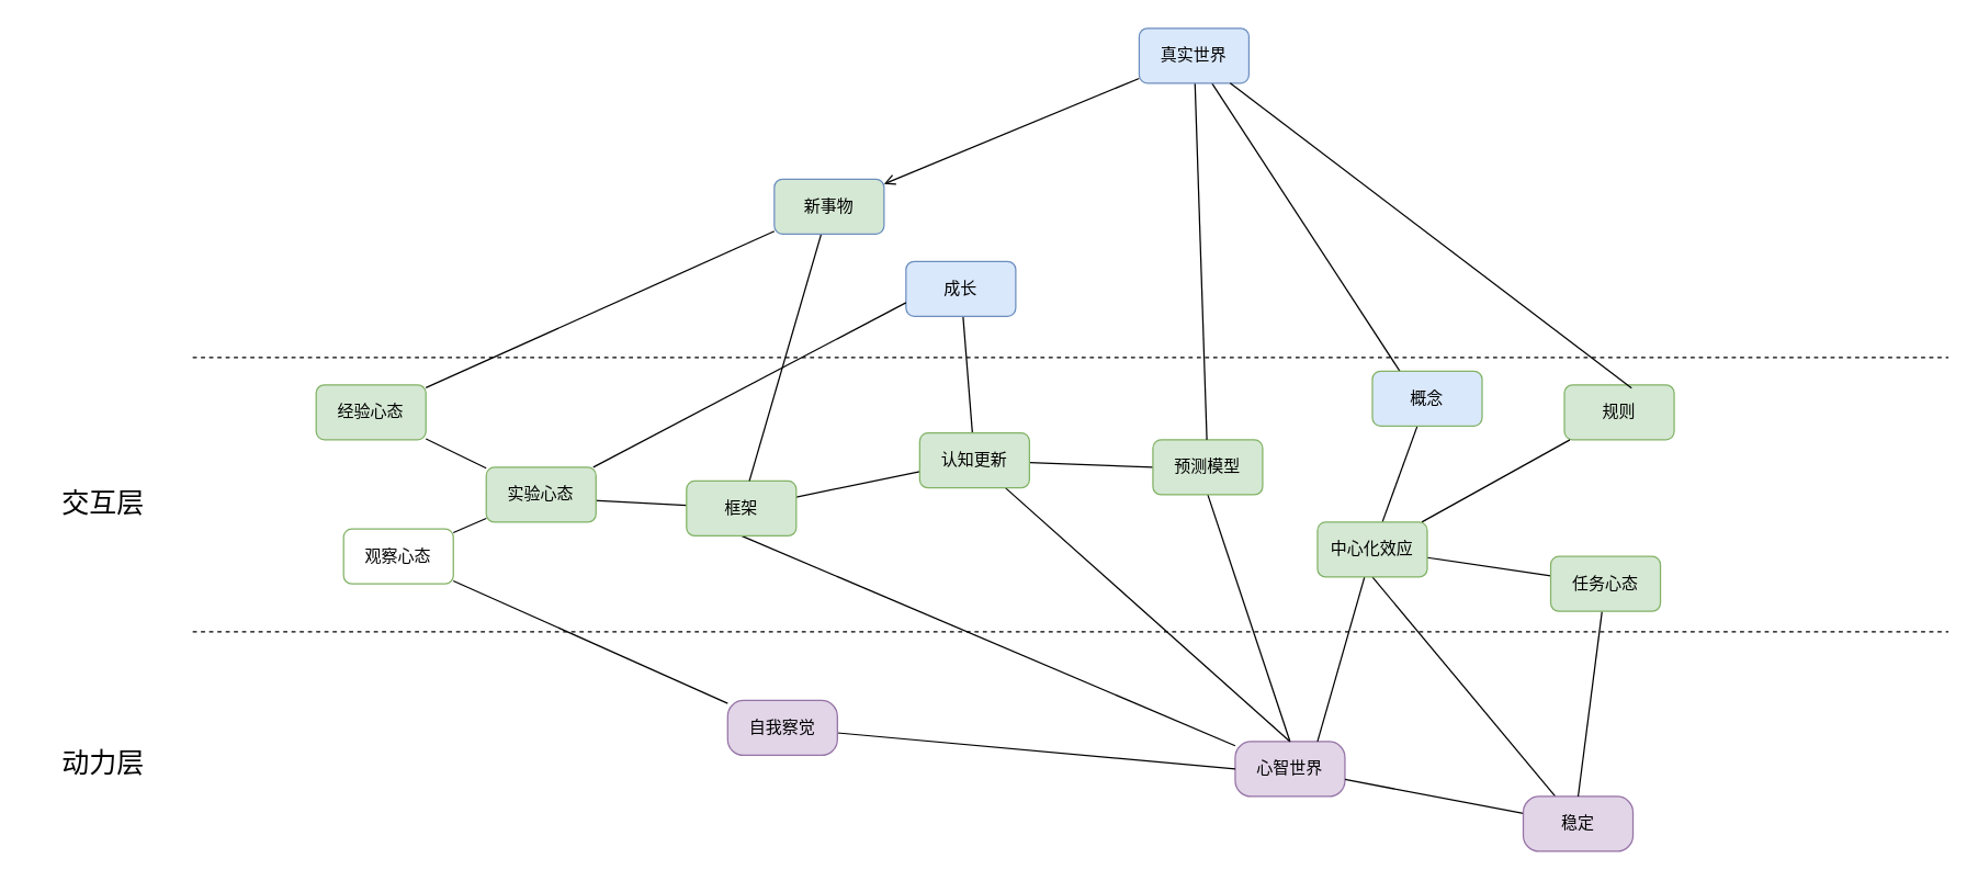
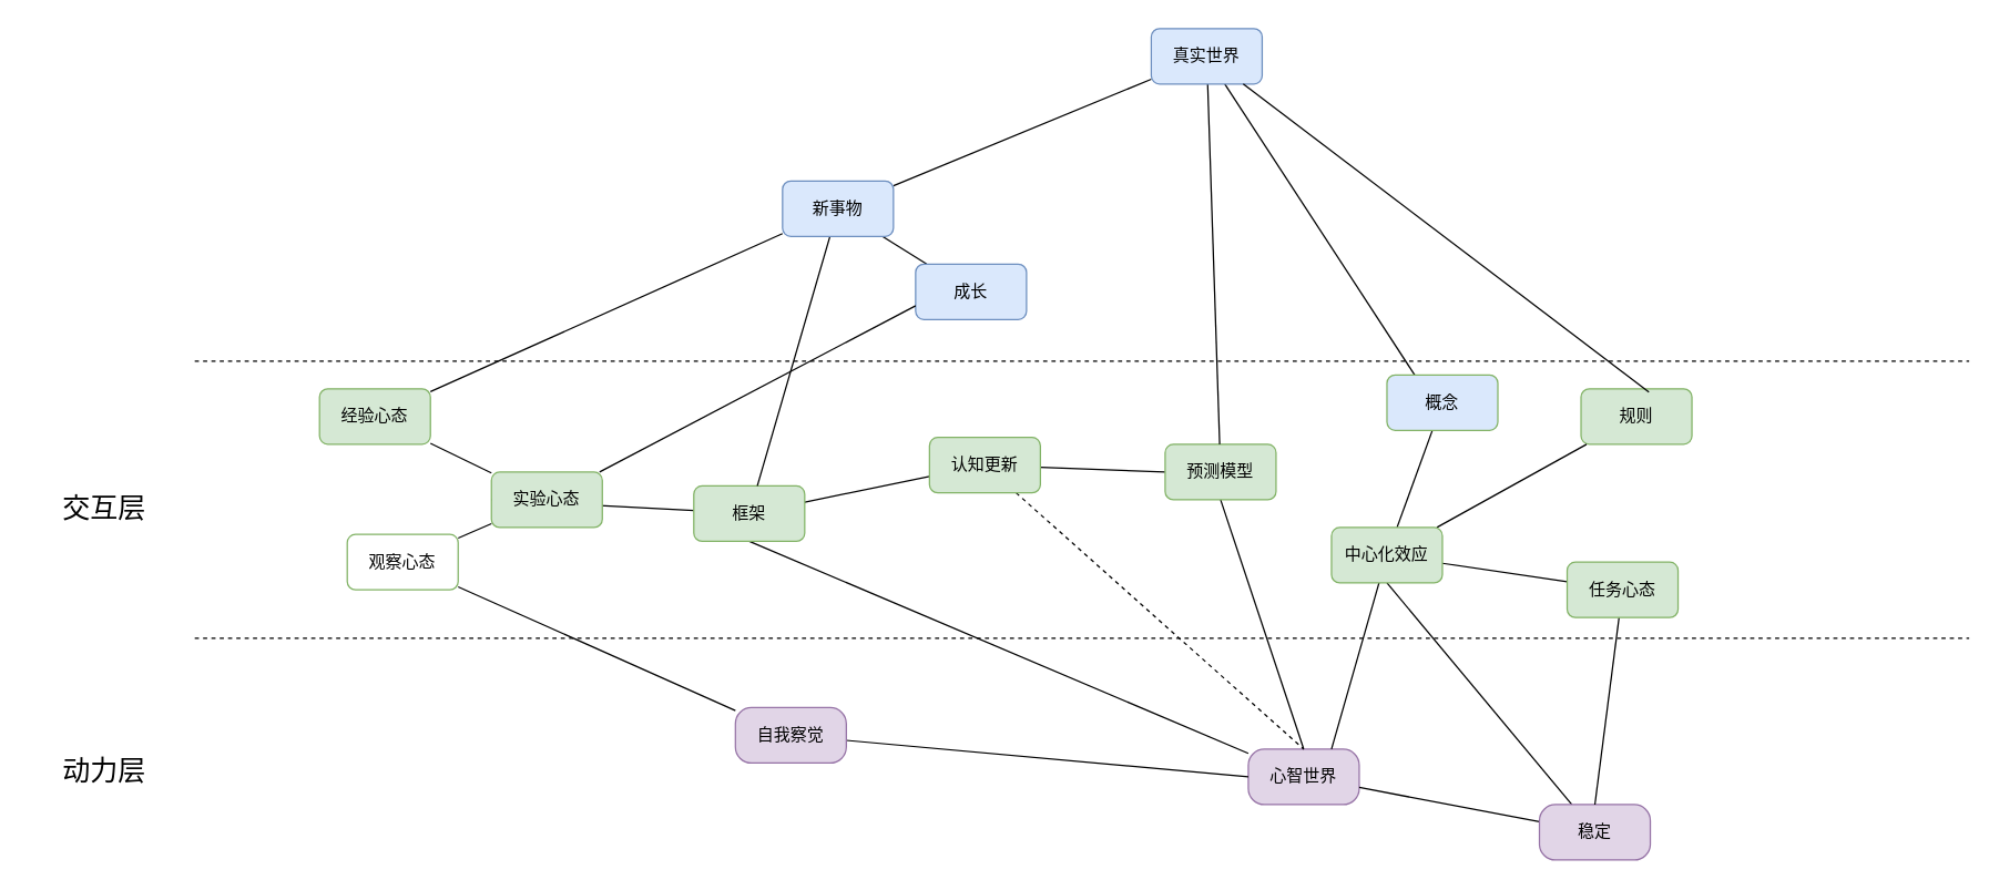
  <mxCell id="0" />
  <mxCell id="1" parent="0" />
  <mxCell id="2" value="" style="endArrow=none;dashed=1;html=1;rounded=0;" edge="1" parent="1"><mxGeometry width="50" height="50" relative="1" as="geometry"><mxPoint x="140" y="260" as="sourcePoint" /><mxPoint x="1420" y="260" as="targetPoint" /></mxGeometry></mxCell>
  <mxCell id="3" value="" style="endArrow=none;dashed=1;html=1;rounded=0;" edge="1" parent="1"><mxGeometry width="50" height="50" relative="1" as="geometry"><mxPoint x="140" y="460" as="sourcePoint" /><mxPoint x="1420" y="460" as="targetPoint" /></mxGeometry></mxCell>
  <mxCell id="4" value="交互层" style="text;html=1;strokeColor=none;fillColor=none;align=center;verticalAlign=middle;whiteSpace=wrap;rounded=0;fontSize=20;" vertex="1" parent="1"><mxGeometry x="20" y="350" width="110" height="30" as="geometry" /></mxCell>
  <mxCell id="5" value="动力层" style="text;html=1;strokeColor=none;fillColor=none;align=center;verticalAlign=middle;whiteSpace=wrap;rounded=0;fontSize=20;" vertex="1" parent="1"><mxGeometry x="20" y="540" width="110" height="30" as="geometry" /></mxCell>
- <mxCell id="6" style="rounded=0;orthogonalLoop=1;jettySize=auto;html=1;endArrow=none;endFill=0;" edge="1" parent="1" source="7" target="14"><mxGeometry relative="1" as="geometry" /></mxCell>
+ <mxCell id="6" style="rounded=0;orthogonalLoop=1;jettySize=auto;html=1;endArrow=none;endFill=0;" edge="1" parent="1" source="7" target="34"><mxGeometry relative="1" as="geometry" /></mxCell>
  <mxCell id="7" value="成长" style="rounded=1;whiteSpace=wrap;html=1;fillColor=#dae8fc;strokeColor=#6c8ebf;" vertex="1" parent="1"><mxGeometry x="660" y="190" width="80" height="40" as="geometry" /></mxCell>
  <mxCell id="8" style="edgeStyle=none;rounded=0;orthogonalLoop=1;jettySize=auto;html=1;entryX=0.5;entryY=1;entryDx=0;entryDy=0;strokeColor=default;align=center;verticalAlign=middle;fontFamily=Helvetica;fontSize=11;fontColor=default;labelBackgroundColor=default;endArrow=none;endFill=0;" edge="1" parent="1" target="18"><mxGeometry relative="1" as="geometry"><mxPoint x="940" y="540" as="sourcePoint" /></mxGeometry></mxCell>
  <mxCell id="9" style="edgeStyle=none;rounded=0;orthogonalLoop=1;jettySize=auto;html=1;entryX=0.5;entryY=1;entryDx=0;entryDy=0;strokeColor=default;align=center;verticalAlign=middle;fontFamily=Helvetica;fontSize=11;fontColor=default;labelBackgroundColor=default;endArrow=none;endFill=0;" edge="1" parent="1" source="10" target="26"><mxGeometry relative="1" as="geometry" /></mxCell>
  <mxCell id="10" value="心智世界" style="rounded=1;whiteSpace=wrap;html=1;fillColor=#e1d5e7;strokeColor=#9673a6;arcSize=29;" vertex="1" parent="1"><mxGeometry x="900" y="540" width="80" height="40" as="geometry" /></mxCell>
- <mxCell id="11" style="edgeStyle=none;rounded=0;orthogonalLoop=1;jettySize=auto;html=1;entryX=0.5;entryY=0;entryDx=0;entryDy=0;strokeColor=default;align=center;verticalAlign=middle;fontFamily=Helvetica;fontSize=11;fontColor=default;labelBackgroundColor=default;endArrow=none;endFill=0;" edge="1" parent="1" source="14" target="10"><mxGeometry relative="1" as="geometry" /></mxCell>
+ <mxCell id="11" style="edgeStyle=none;rounded=0;orthogonalLoop=1;jettySize=auto;html=1;entryX=0.5;entryY=0;entryDx=0;entryDy=0;strokeColor=default;align=center;verticalAlign=middle;fontFamily=Helvetica;fontSize=11;fontColor=default;labelBackgroundColor=default;endArrow=none;endFill=0;dashed=1;" edge="1" parent="1" source="14" target="10"><mxGeometry relative="1" as="geometry" /></mxCell>
  <mxCell id="12" style="edgeStyle=none;rounded=0;orthogonalLoop=1;jettySize=auto;html=1;entryX=0;entryY=0.5;entryDx=0;entryDy=0;strokeColor=default;align=center;verticalAlign=middle;fontFamily=Helvetica;fontSize=11;fontColor=default;labelBackgroundColor=default;endArrow=none;endFill=0;" edge="1" parent="1" source="14" target="18"><mxGeometry relative="1" as="geometry" /></mxCell>
  <mxCell id="13" style="edgeStyle=none;rounded=0;orthogonalLoop=1;jettySize=auto;html=1;strokeColor=default;align=center;verticalAlign=middle;fontFamily=Helvetica;fontSize=11;fontColor=default;labelBackgroundColor=default;endArrow=none;endFill=0;" edge="1" parent="1" source="14" target="26"><mxGeometry relative="1" as="geometry" /></mxCell>
  <mxCell id="14" value="认知更新" style="rounded=1;whiteSpace=wrap;html=1;fillColor=#d5e8d4;strokeColor=#82b366;" vertex="1" parent="1"><mxGeometry x="670" y="315" width="80" height="40" as="geometry" /></mxCell>
  <mxCell id="15" style="edgeStyle=none;rounded=0;orthogonalLoop=1;jettySize=auto;html=1;strokeColor=default;align=center;verticalAlign=middle;fontFamily=Helvetica;fontSize=11;fontColor=default;labelBackgroundColor=default;endArrow=none;endFill=0;" edge="1" parent="1" source="17" target="10"><mxGeometry relative="1" as="geometry" /></mxCell>
  <mxCell id="16" style="edgeStyle=none;rounded=0;orthogonalLoop=1;jettySize=auto;html=1;entryX=0.5;entryY=1;entryDx=0;entryDy=0;strokeColor=default;align=center;verticalAlign=middle;fontFamily=Helvetica;fontSize=11;fontColor=default;labelBackgroundColor=default;endArrow=none;endFill=0;" edge="1" parent="1" source="17" target="32"><mxGeometry relative="1" as="geometry" /></mxCell>
  <mxCell id="17" value="稳定" style="rounded=1;whiteSpace=wrap;html=1;fillColor=#e1d5e7;strokeColor=#9673a6;arcSize=29;" vertex="1" parent="1"><mxGeometry x="1110" y="580" width="80" height="40" as="geometry" /></mxCell>
  <mxCell id="18" value="预测模型" style="rounded=1;whiteSpace=wrap;html=1;fillColor=#d5e8d4;strokeColor=#82b366;" vertex="1" parent="1"><mxGeometry x="840" y="320" width="80" height="40" as="geometry" /></mxCell>
  <mxCell id="19" style="edgeStyle=none;rounded=0;orthogonalLoop=1;jettySize=auto;html=1;strokeColor=default;align=center;verticalAlign=middle;fontFamily=Helvetica;fontSize=11;fontColor=default;labelBackgroundColor=default;endArrow=none;endFill=0;" edge="1" parent="1" source="22" target="18"><mxGeometry relative="1" as="geometry" /></mxCell>
  <mxCell id="20" style="edgeStyle=none;rounded=0;orthogonalLoop=1;jettySize=auto;html=1;entryX=0.25;entryY=0;entryDx=0;entryDy=0;strokeColor=default;align=center;verticalAlign=middle;fontFamily=Helvetica;fontSize=11;fontColor=default;labelBackgroundColor=default;endArrow=none;endFill=0;" edge="1" parent="1" source="22" target="24"><mxGeometry relative="1" as="geometry" /></mxCell>
- <mxCell id="21" style="edgeStyle=none;rounded=0;orthogonalLoop=1;jettySize=auto;html=1;strokeColor=default;align=center;verticalAlign=middle;fontFamily=Helvetica;fontSize=11;fontColor=default;labelBackgroundColor=default;endArrow=open;endFill=0;" edge="1" parent="1" source="22" target="34"><mxGeometry relative="1" as="geometry" /></mxCell>
+ <mxCell id="21" style="edgeStyle=none;rounded=0;orthogonalLoop=1;jettySize=auto;html=1;strokeColor=default;align=center;verticalAlign=middle;fontFamily=Helvetica;fontSize=11;fontColor=default;labelBackgroundColor=default;endArrow=none;endFill=0;" edge="1" parent="1" source="22" target="34"><mxGeometry relative="1" as="geometry" /></mxCell>
  <mxCell id="22" value="真实世界" style="rounded=1;whiteSpace=wrap;html=1;fillColor=#dae8fc;strokeColor=#6c8ebf;" vertex="1" parent="1"><mxGeometry x="830" y="20" width="80" height="40" as="geometry" /></mxCell>
  <mxCell id="23" style="edgeStyle=none;rounded=0;orthogonalLoop=1;jettySize=auto;html=1;strokeColor=default;align=center;verticalAlign=middle;fontFamily=Helvetica;fontSize=11;fontColor=default;labelBackgroundColor=default;endArrow=none;endFill=0;" edge="1" parent="1" source="24" target="32"><mxGeometry relative="1" as="geometry" /></mxCell>
  <mxCell id="24" value="概念" style="rounded=1;whiteSpace=wrap;html=1;fillColor=#dae8fc;strokeColor=#82b366;" vertex="1" parent="1"><mxGeometry x="1000" y="270" width="80" height="40" as="geometry" /></mxCell>
  <mxCell id="25" style="edgeStyle=none;rounded=0;orthogonalLoop=1;jettySize=auto;html=1;entryX=0;entryY=0.5;entryDx=0;entryDy=0;strokeColor=default;align=center;verticalAlign=middle;fontFamily=Helvetica;fontSize=11;fontColor=default;labelBackgroundColor=default;endArrow=none;endFill=0;" edge="1" parent="1" source="26" target="36"><mxGeometry relative="1" as="geometry" /></mxCell>
  <mxCell id="26" value="框架" style="rounded=1;whiteSpace=wrap;html=1;fillColor=#d5e8d4;strokeColor=#82b366;" vertex="1" parent="1"><mxGeometry x="500" y="350" width="80" height="40" as="geometry" /></mxCell>
  <mxCell id="27" value="规则" style="rounded=1;whiteSpace=wrap;html=1;fillColor=#d5e8d4;strokeColor=#82b366;" vertex="1" parent="1"><mxGeometry x="1140" y="280" width="80" height="40" as="geometry" /></mxCell>
  <mxCell id="28" style="edgeStyle=none;rounded=0;orthogonalLoop=1;jettySize=auto;html=1;entryX=0.612;entryY=0.057;entryDx=0;entryDy=0;entryPerimeter=0;strokeColor=default;align=center;verticalAlign=middle;fontFamily=Helvetica;fontSize=11;fontColor=default;labelBackgroundColor=default;endArrow=none;endFill=0;" edge="1" parent="1" source="22" target="27"><mxGeometry relative="1" as="geometry" /></mxCell>
  <mxCell id="29" style="edgeStyle=none;rounded=0;orthogonalLoop=1;jettySize=auto;html=1;strokeColor=default;align=center;verticalAlign=middle;fontFamily=Helvetica;fontSize=11;fontColor=default;labelBackgroundColor=default;endArrow=none;endFill=0;" edge="1" parent="1" source="32" target="27"><mxGeometry relative="1" as="geometry" /></mxCell>
  <mxCell id="30" style="edgeStyle=none;rounded=0;orthogonalLoop=1;jettySize=auto;html=1;entryX=0.75;entryY=0;entryDx=0;entryDy=0;strokeColor=default;align=center;verticalAlign=middle;fontFamily=Helvetica;fontSize=11;fontColor=default;labelBackgroundColor=default;endArrow=none;endFill=0;" edge="1" parent="1" source="32" target="10"><mxGeometry relative="1" as="geometry" /></mxCell>
  <mxCell id="31" style="edgeStyle=none;rounded=0;orthogonalLoop=1;jettySize=auto;html=1;strokeColor=default;align=center;verticalAlign=middle;fontFamily=Helvetica;fontSize=11;fontColor=default;labelBackgroundColor=default;endArrow=none;endFill=0;" edge="1" parent="1" source="32" target="38"><mxGeometry relative="1" as="geometry" /></mxCell>
  <mxCell id="32" value="中心化效应" style="rounded=1;whiteSpace=wrap;html=1;fillColor=#d5e8d4;strokeColor=#82b366;" vertex="1" parent="1"><mxGeometry x="960" y="380" width="80" height="40" as="geometry" /></mxCell>
  <mxCell id="33" style="edgeStyle=none;rounded=0;orthogonalLoop=1;jettySize=auto;html=1;strokeColor=default;align=center;verticalAlign=middle;fontFamily=Helvetica;fontSize=11;fontColor=default;labelBackgroundColor=default;endArrow=none;endFill=0;" edge="1" parent="1" source="34" target="26"><mxGeometry relative="1" as="geometry" /></mxCell>
- <mxCell id="34" value="新事物" style="rounded=1;whiteSpace=wrap;html=1;fillColor=#d5e8d4;strokeColor=#6c8ebf;" vertex="1" parent="1"><mxGeometry x="564" y="130" width="80" height="40" as="geometry" /></mxCell>
+ <mxCell id="34" value="新事物" style="rounded=1;whiteSpace=wrap;html=1;fillColor=#dae8fc;strokeColor=#6c8ebf;" vertex="1" parent="1"><mxGeometry x="564" y="130" width="80" height="40" as="geometry" /></mxCell>
  <mxCell id="35" style="edgeStyle=none;rounded=0;orthogonalLoop=1;jettySize=auto;html=1;entryX=0;entryY=0.75;entryDx=0;entryDy=0;strokeColor=default;align=center;verticalAlign=middle;fontFamily=Helvetica;fontSize=11;fontColor=default;labelBackgroundColor=default;endArrow=none;endFill=0;" edge="1" parent="1" source="36" target="7"><mxGeometry relative="1" as="geometry" /></mxCell>
  <mxCell id="36" value="实验心态" style="rounded=1;whiteSpace=wrap;html=1;fillColor=#d5e8d4;strokeColor=#82b366;" vertex="1" parent="1"><mxGeometry x="354" y="340" width="80" height="40" as="geometry" /></mxCell>
  <mxCell id="37" style="edgeStyle=none;rounded=0;orthogonalLoop=1;jettySize=auto;html=1;entryX=0.5;entryY=0;entryDx=0;entryDy=0;strokeColor=default;align=center;verticalAlign=middle;fontFamily=Helvetica;fontSize=11;fontColor=default;labelBackgroundColor=default;endArrow=none;endFill=0;" edge="1" parent="1" source="38" target="17"><mxGeometry relative="1" as="geometry" /></mxCell>
  <mxCell id="38" value="任务心态" style="rounded=1;whiteSpace=wrap;html=1;fillColor=#d5e8d4;strokeColor=#82b366;" vertex="1" parent="1"><mxGeometry x="1130" y="405" width="80" height="40" as="geometry" /></mxCell>
  <mxCell id="39" style="edgeStyle=none;rounded=0;orthogonalLoop=1;jettySize=auto;html=1;entryX=0;entryY=0.5;entryDx=0;entryDy=0;strokeColor=default;align=center;verticalAlign=middle;fontFamily=Helvetica;fontSize=11;fontColor=default;labelBackgroundColor=default;endArrow=none;endFill=0;" edge="1" parent="1" source="40" target="10"><mxGeometry relative="1" as="geometry" /></mxCell>
  <mxCell id="40" value="自我察觉" style="rounded=1;whiteSpace=wrap;html=1;fillColor=#e1d5e7;strokeColor=#9673a6;arcSize=29;" vertex="1" parent="1"><mxGeometry x="530" y="510" width="80" height="40" as="geometry" /></mxCell>
  <mxCell id="41" style="edgeStyle=none;rounded=0;orthogonalLoop=1;jettySize=auto;html=1;strokeColor=default;align=center;verticalAlign=middle;fontFamily=Helvetica;fontSize=11;fontColor=default;labelBackgroundColor=default;endArrow=none;endFill=0;" edge="1" parent="1" source="43" target="40"><mxGeometry relative="1" as="geometry" /></mxCell>
  <mxCell id="42" style="edgeStyle=none;rounded=0;orthogonalLoop=1;jettySize=auto;html=1;strokeColor=default;align=center;verticalAlign=middle;fontFamily=Helvetica;fontSize=11;fontColor=default;labelBackgroundColor=default;endArrow=none;endFill=0;" edge="1" parent="1" source="43" target="36"><mxGeometry relative="1" as="geometry" /></mxCell>
  <mxCell id="43" value="观察心态" style="rounded=1;whiteSpace=wrap;html=1;fillColor=#ffffff;strokeColor=#82b366;" vertex="1" parent="1"><mxGeometry x="250" y="385" width="80" height="40" as="geometry" /></mxCell>
  <mxCell id="44" style="edgeStyle=none;rounded=0;orthogonalLoop=1;jettySize=auto;html=1;strokeColor=default;align=center;verticalAlign=middle;fontFamily=Helvetica;fontSize=11;fontColor=default;labelBackgroundColor=default;endArrow=none;endFill=0;" edge="1" parent="1" source="46" target="34"><mxGeometry relative="1" as="geometry" /></mxCell>
  <mxCell id="45" style="edgeStyle=none;rounded=0;orthogonalLoop=1;jettySize=auto;html=1;strokeColor=default;align=center;verticalAlign=middle;fontFamily=Helvetica;fontSize=11;fontColor=default;labelBackgroundColor=default;endArrow=none;endFill=0;" edge="1" parent="1" source="46" target="36"><mxGeometry relative="1" as="geometry" /></mxCell>
  <mxCell id="46" value="经验心态" style="rounded=1;whiteSpace=wrap;html=1;fillColor=#d5e8d4;strokeColor=#82b366;" vertex="1" parent="1"><mxGeometry x="230" y="280" width="80" height="40" as="geometry" /></mxCell>
